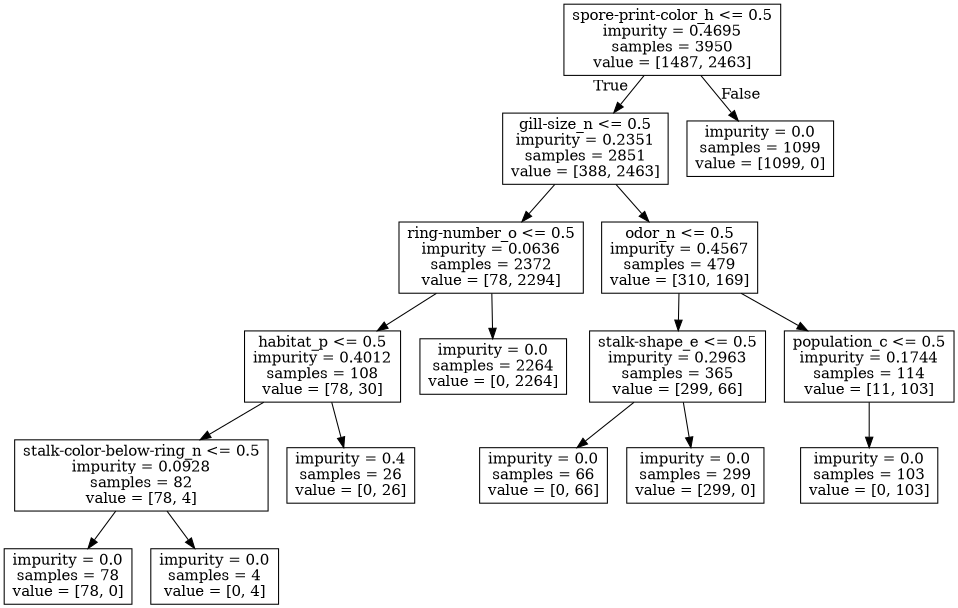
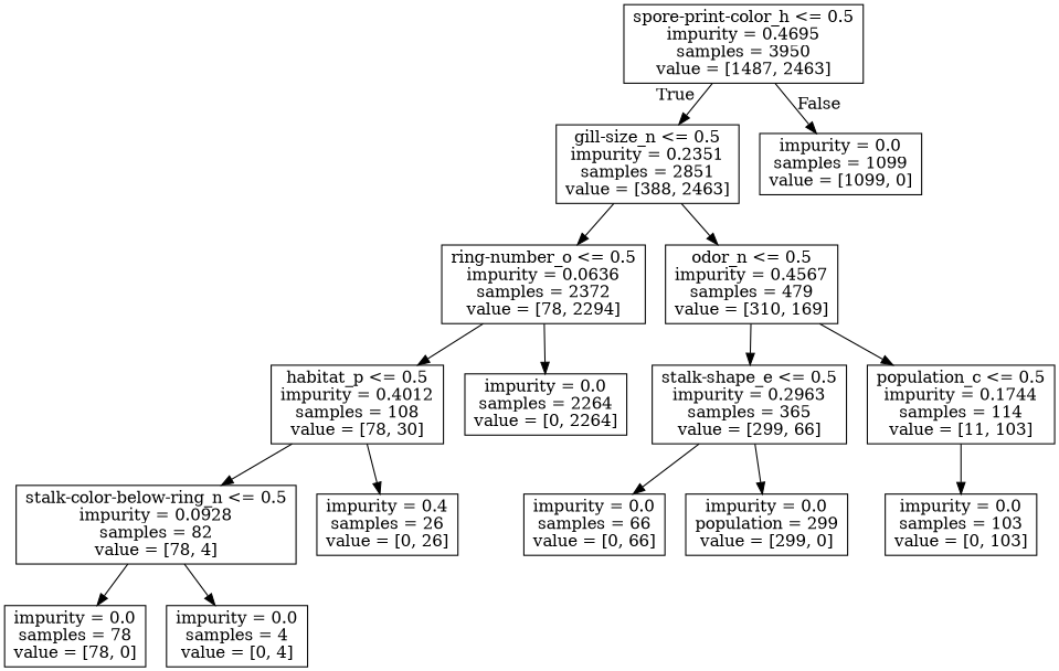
  digraph {
    node [shape=box]
    n1 [label="spore-print-color_h <= 0.5\nimpurity = 0.4695\nsamples = 3950\nvalue = [1487, 2463]"]
    n2 [label="gill-size_n <= 0.5\nimpurity = 0.2351\nsamples = 2851\nvalue = [388, 2463]"]
    n3 [label="impurity = 0.0\nsamples = 1099\nvalue = [1099, 0]"]
    n4 [label="ring-number_o <= 0.5\nimpurity = 0.0636\nsamples = 2372\nvalue = [78, 2294]"]
    n5 [label="odor_n <= 0.5\nimpurity = 0.4567\nsamples = 479\nvalue = [310, 169]"]
    n6 [label="habitat_p <= 0.5\nimpurity = 0.4012\nsamples = 108\nvalue = [78, 30]"]
    n7 [label="impurity = 0.0\nsamples = 2264\nvalue = [0, 2264]"]
    n8 [label="stalk-shape_e <= 0.5\nimpurity = 0.2963\nsamples = 365\nvalue = [299, 66]"]
    n9 [label="population_c <= 0.5\nimpurity = 0.1744\nsamples = 114\nvalue = [11, 103]"]
    n10 [label="stalk-color-below-ring_n <= 0.5\nimpurity = 0.0928\nsamples = 82\nvalue = [78, 4]"]
    n11 [label="impurity = 0.4\nsamples = 26\nvalue = [0, 26]"]
    n12 [label="impurity = 0.0\nsamples = 78\nvalue = [78, 0]"]
    n13 [label="impurity = 0.0\nsamples = 4\nvalue = [0, 4]"]
    n14 [label="impurity = 0.0\nsamples = 66\nvalue = [0, 66]"]
-   n15 [label="impurity = 0.0\nsamples = 299\nvalue = [299, 0]"]
+   n15 [label="impurity = 0.0\npopulation = 299\nvalue = [299, 0]"]
    n16 [label="impurity = 0.0\nsamples = 103\nvalue = [0, 103]"]
    n1 -> n2 [headlabel=True labelangle=45 labeldistance=2.5]
    n1 -> n3 [headlabel=False labelangle=-45 labeldistance=2.5]
    n2 -> n4
    n2 -> n5
    n4 -> n6
    n4 -> n7
    n5 -> n8
    n5 -> n9
    n6 -> n10
    n6 -> n11
    n8 -> n14
    n8 -> n15
    n9 -> n16
    n10 -> n12
    n10 -> n13
  }
